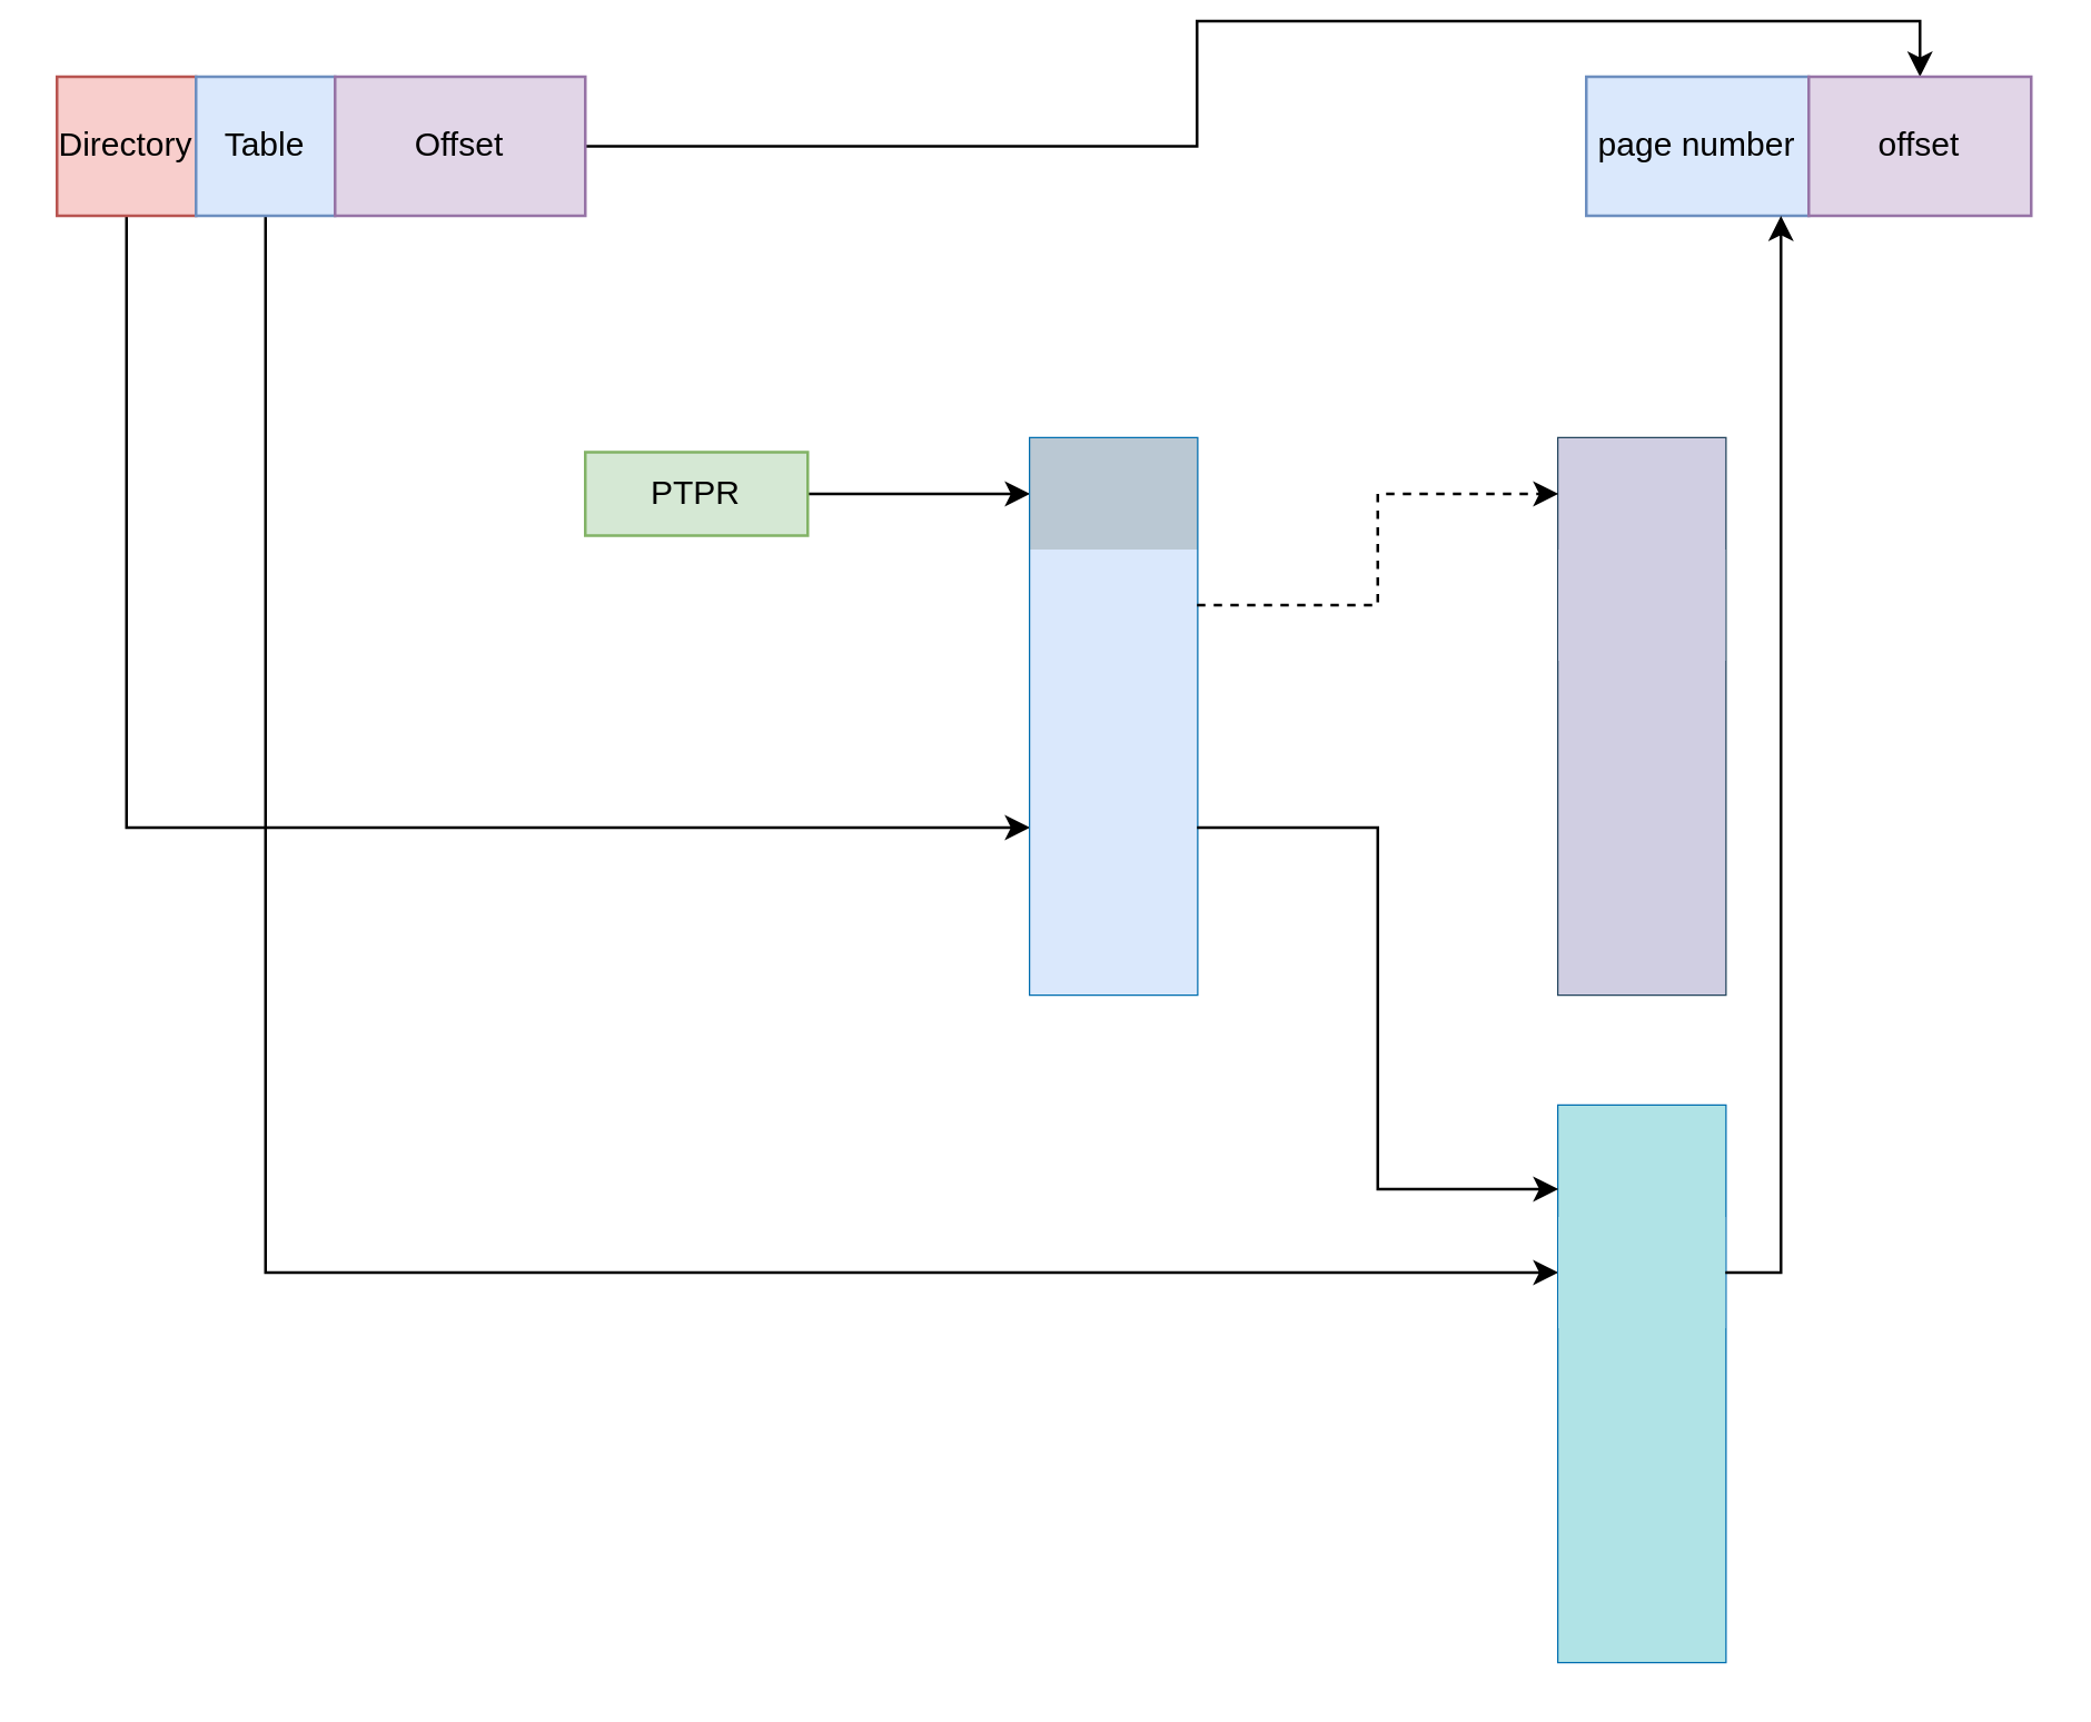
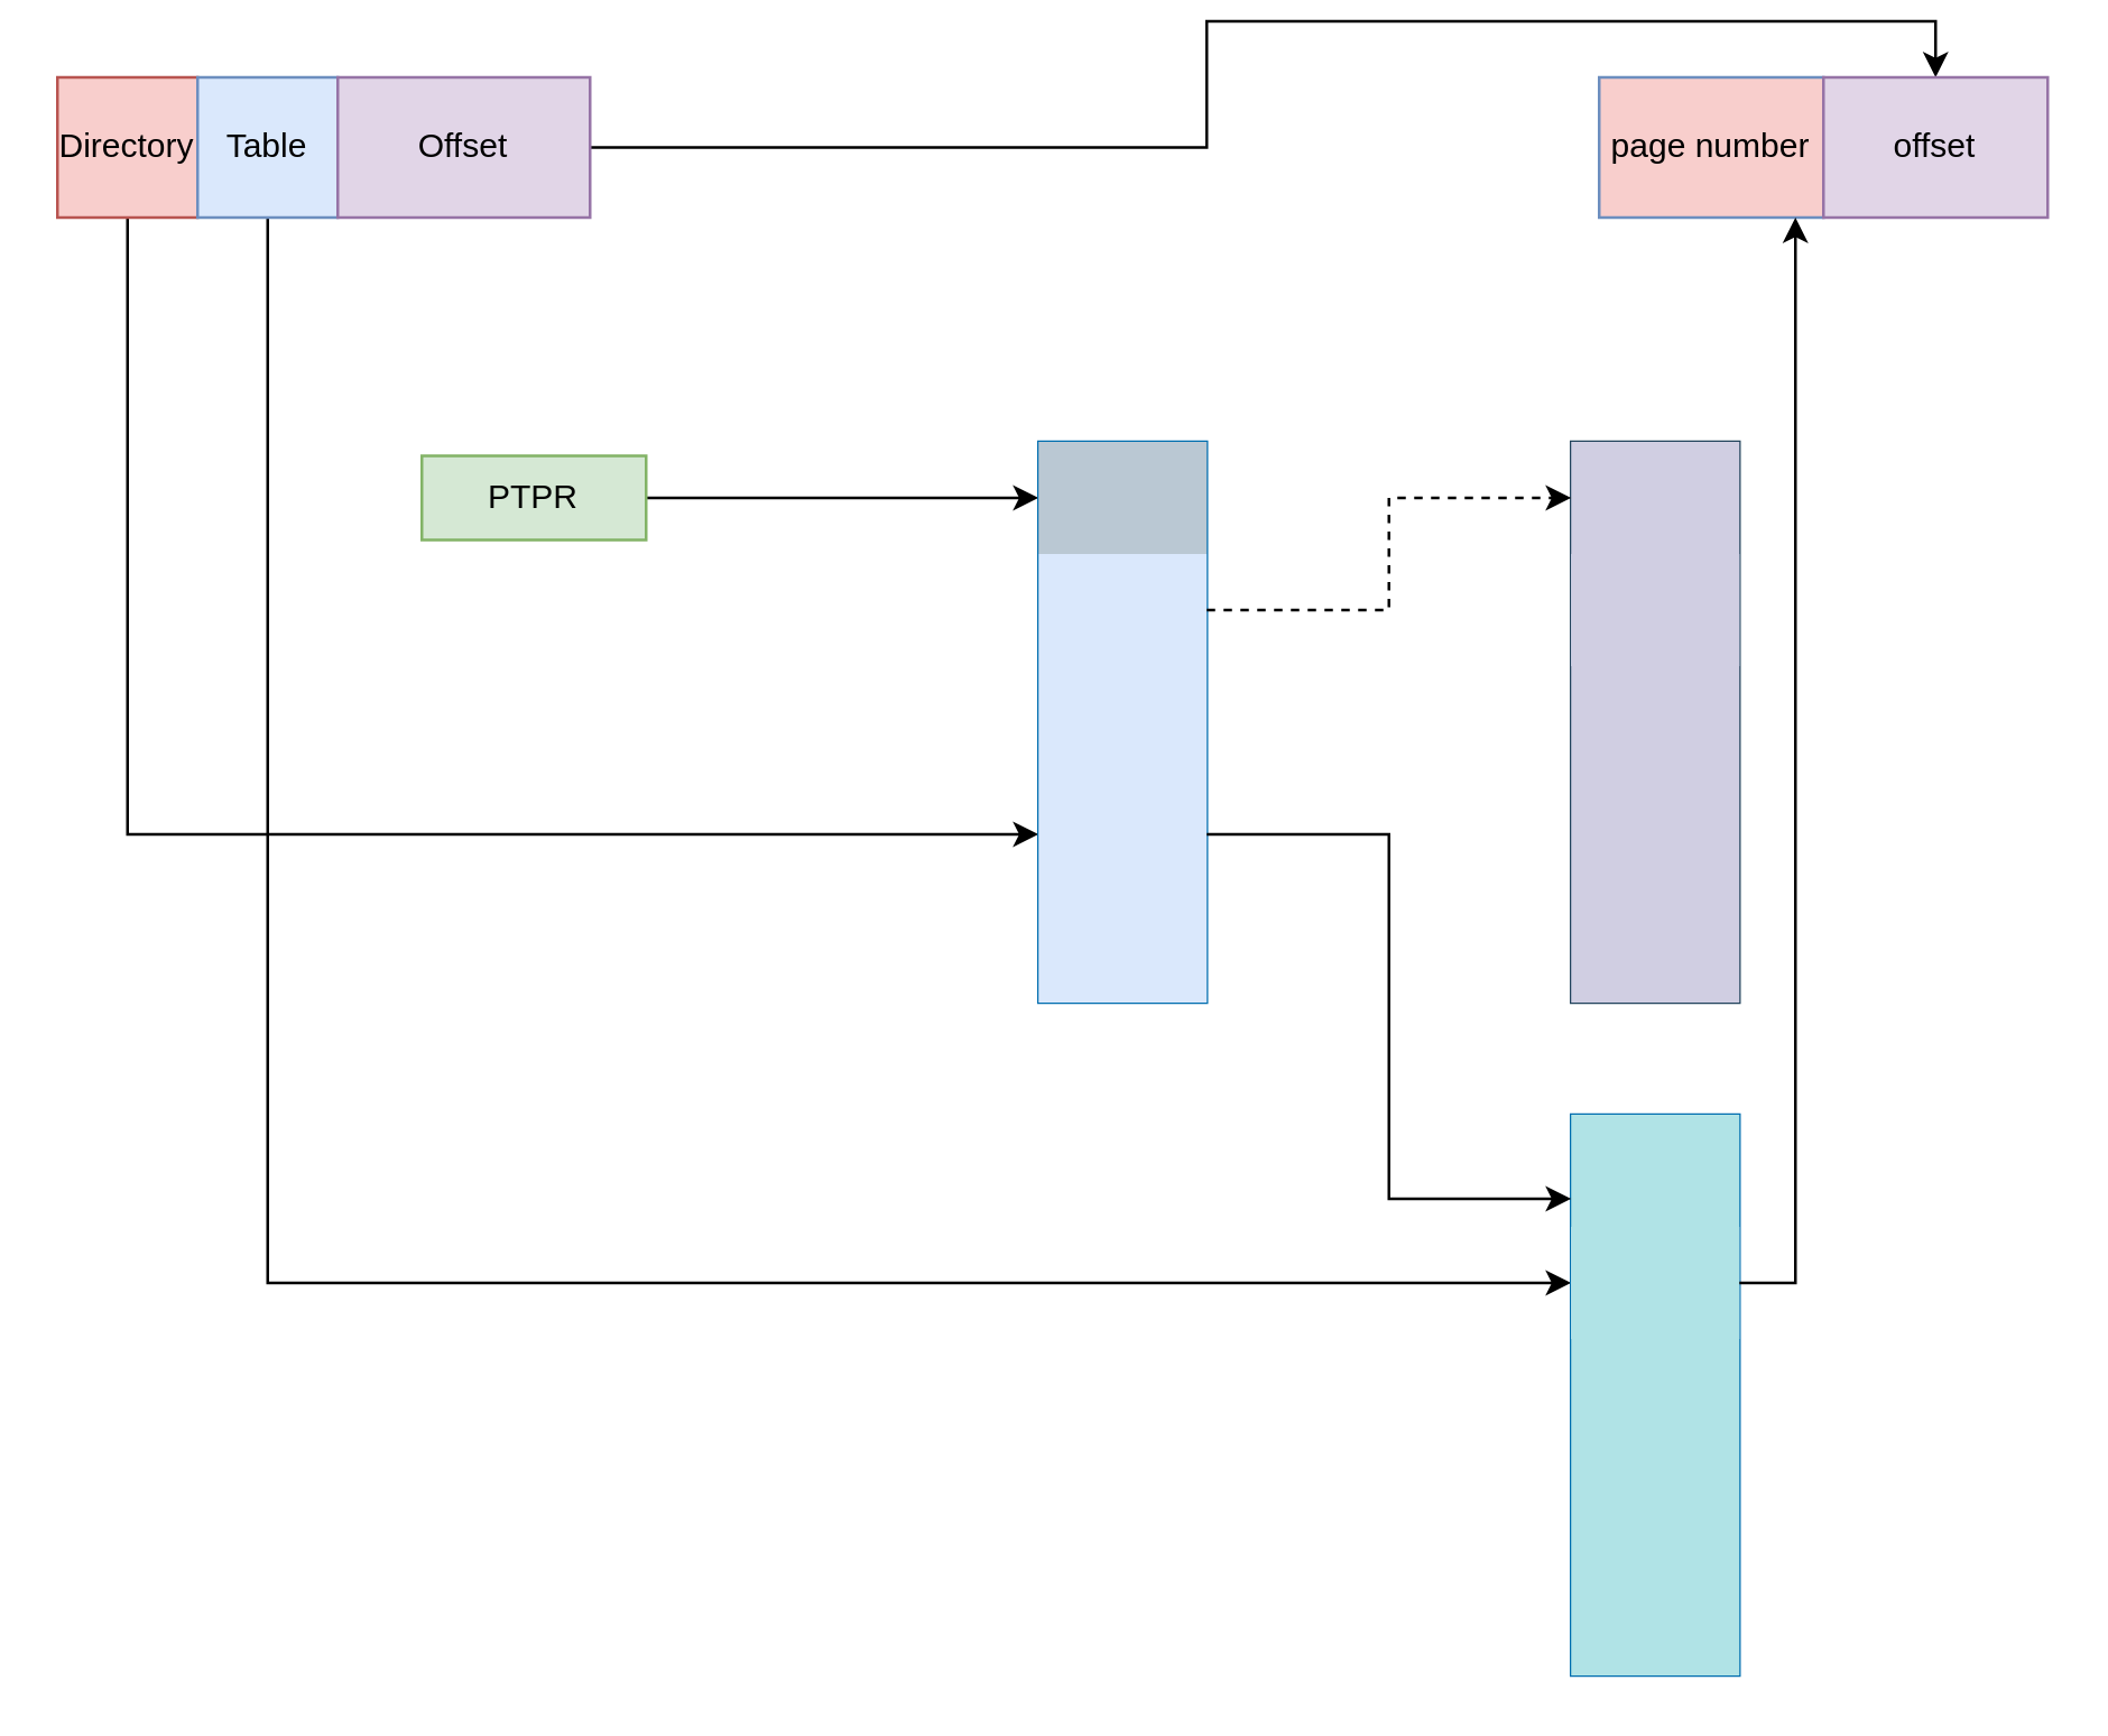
  <mxCell id="0" />
  <mxCell id="1" parent="0" />
  <mxCell id="2" style="edgeStyle=orthogonalEdgeStyle;rounded=0;orthogonalLoop=1;jettySize=auto;html=1;" edge="1" parent="1" source="3" target="17"><mxGeometry relative="1" as="geometry" /></mxCell>
  <mxCell id="3" value="Directory" style="rounded=0;whiteSpace=wrap;html=1;fillColor=#f8cecc;strokeColor=#b85450;" vertex="1" parent="1"><mxGeometry x="20" y="20" width="50" height="50" as="geometry" /></mxCell>
  <mxCell id="4" style="edgeStyle=orthogonalEdgeStyle;rounded=0;orthogonalLoop=1;jettySize=auto;html=1;" edge="1" parent="1" source="5" target="35"><mxGeometry relative="1" as="geometry" /></mxCell>
  <mxCell id="5" value="Table" style="rounded=0;whiteSpace=wrap;html=1;fillColor=#dae8fc;strokeColor=#6c8ebf;" vertex="1" parent="1"><mxGeometry x="70" y="20" width="50" height="50" as="geometry" /></mxCell>
  <mxCell id="6" style="edgeStyle=orthogonalEdgeStyle;rounded=0;orthogonalLoop=1;jettySize=auto;html=1;entryX=0.5;entryY=0;entryDx=0;entryDy=0;" edge="1" parent="1" source="7" target="46"><mxGeometry relative="1" as="geometry" /></mxCell>
  <mxCell id="7" value="Offset" style="rounded=0;whiteSpace=wrap;html=1;fillColor=#e1d5e7;strokeColor=#9673a6;" vertex="1" parent="1"><mxGeometry x="120" y="20" width="90" height="50" as="geometry" /></mxCell>
  <mxCell id="8" style="edgeStyle=orthogonalEdgeStyle;rounded=0;orthogonalLoop=1;jettySize=auto;html=1;" edge="1" parent="1" source="9" target="11"><mxGeometry relative="1" as="geometry" /></mxCell>
- <mxCell id="9" value="PTPR" style="rounded=0;whiteSpace=wrap;html=1;fillColor=#d5e8d4;strokeColor=#82b366;" vertex="1" parent="1"><mxGeometry x="210" y="155" width="80" height="30" as="geometry" /></mxCell>
+ <mxCell id="9" value="PTPR" style="rounded=0;whiteSpace=wrap;html=1;fillColor=#d5e8d4;strokeColor=#82b366;" vertex="1" parent="1"><mxGeometry x="150" y="155" width="80" height="30" as="geometry" /></mxCell>
  <mxCell id="10" value="" style="shape=table;html=1;whiteSpace=wrap;startSize=0;container=1;collapsible=0;childLayout=tableLayout;fillColor=#1ba1e2;strokeColor=#006EAF;fontColor=#ffffff;" vertex="1" parent="1"><mxGeometry x="370" y="150" width="60" height="200" as="geometry" /></mxCell>
  <mxCell id="11" value="" style="shape=partialRectangle;html=1;whiteSpace=wrap;collapsible=0;dropTarget=0;pointerEvents=0;fillColor=none;top=0;left=0;bottom=0;right=0;points=[[0,0.5],[1,0.5]];portConstraint=eastwest;" vertex="1" parent="10"><mxGeometry width="60" height="40" as="geometry" /></mxCell>
  <mxCell id="12" value="" style="shape=partialRectangle;html=1;whiteSpace=wrap;connectable=0;overflow=hidden;fillColor=#bac8d3;top=0;left=0;bottom=0;right=0;strokeColor=#23445d;" vertex="1" parent="11"><mxGeometry width="60" height="40" as="geometry" /></mxCell>
  <mxCell id="13" value="" style="shape=partialRectangle;html=1;whiteSpace=wrap;collapsible=0;dropTarget=0;pointerEvents=0;fillColor=#dae8fc;top=0;left=0;bottom=0;right=0;points=[[0,0.5],[1,0.5]];portConstraint=eastwest;strokeColor=#6c8ebf;" vertex="1" parent="10"><mxGeometry y="40" width="60" height="40" as="geometry" /></mxCell>
  <mxCell id="14" value="" style="shape=partialRectangle;html=1;whiteSpace=wrap;connectable=0;overflow=hidden;fillColor=none;top=0;left=0;bottom=0;right=0;" vertex="1" parent="13"><mxGeometry width="60" height="40" as="geometry" /></mxCell>
  <mxCell id="15" value="" style="shape=partialRectangle;html=1;whiteSpace=wrap;collapsible=0;dropTarget=0;pointerEvents=0;fillColor=none;top=0;left=0;bottom=0;right=0;points=[[0,0.5],[1,0.5]];portConstraint=eastwest;" vertex="1" parent="10"><mxGeometry y="80" width="60" height="40" as="geometry" /></mxCell>
  <mxCell id="16" value="" style="shape=partialRectangle;html=1;whiteSpace=wrap;connectable=0;overflow=hidden;fillColor=#dae8fc;top=0;left=0;bottom=0;right=0;strokeColor=#6c8ebf;" vertex="1" parent="15"><mxGeometry width="60" height="40" as="geometry" /></mxCell>
  <mxCell id="17" value="" style="shape=partialRectangle;html=1;whiteSpace=wrap;collapsible=0;dropTarget=0;pointerEvents=0;fillColor=none;top=0;left=0;bottom=0;right=0;points=[[0,0.5],[1,0.5]];portConstraint=eastwest;" vertex="1" parent="10"><mxGeometry y="120" width="60" height="40" as="geometry" /></mxCell>
  <mxCell id="18" value="" style="shape=partialRectangle;html=1;whiteSpace=wrap;connectable=0;overflow=hidden;fillColor=#dae8fc;top=0;left=0;bottom=0;right=0;strokeColor=#6c8ebf;" vertex="1" parent="17"><mxGeometry width="60" height="40" as="geometry" /></mxCell>
  <mxCell id="19" value="" style="shape=partialRectangle;html=1;whiteSpace=wrap;collapsible=0;dropTarget=0;pointerEvents=0;fillColor=none;top=0;left=0;bottom=0;right=0;points=[[0,0.5],[1,0.5]];portConstraint=eastwest;" vertex="1" parent="10"><mxGeometry y="160" width="60" height="40" as="geometry" /></mxCell>
  <mxCell id="20" value="" style="shape=partialRectangle;html=1;whiteSpace=wrap;connectable=0;overflow=hidden;fillColor=#dae8fc;top=0;left=0;bottom=0;right=0;strokeColor=#6c8ebf;" vertex="1" parent="19"><mxGeometry width="60" height="40" as="geometry" /></mxCell>
  <mxCell id="21" value="" style="shape=table;html=1;whiteSpace=wrap;startSize=0;container=1;collapsible=0;childLayout=tableLayout;fillColor=#bac8d3;strokeColor=#23445d;" vertex="1" parent="1"><mxGeometry x="560" y="150" width="60" height="200" as="geometry" /></mxCell>
  <mxCell id="22" value="" style="shape=partialRectangle;html=1;whiteSpace=wrap;collapsible=0;dropTarget=0;pointerEvents=0;fillColor=none;top=0;left=0;bottom=0;right=0;points=[[0,0.5],[1,0.5]];portConstraint=eastwest;" vertex="1" parent="21"><mxGeometry width="60" height="40" as="geometry" /></mxCell>
  <mxCell id="23" value="" style="shape=partialRectangle;html=1;whiteSpace=wrap;connectable=0;overflow=hidden;fillColor=#d0cee2;top=0;left=0;bottom=0;right=0;strokeColor=#56517e;" vertex="1" parent="22"><mxGeometry width="60" height="40" as="geometry" /></mxCell>
  <mxCell id="24" value="" style="shape=partialRectangle;html=1;whiteSpace=wrap;collapsible=0;dropTarget=0;pointerEvents=0;fillColor=#dae8fc;top=0;left=0;bottom=0;right=0;points=[[0,0.5],[1,0.5]];portConstraint=eastwest;strokeColor=#6c8ebf;" vertex="1" parent="21"><mxGeometry y="40" width="60" height="40" as="geometry" /></mxCell>
  <mxCell id="25" value="" style="shape=partialRectangle;html=1;whiteSpace=wrap;connectable=0;overflow=hidden;fillColor=#d0cee2;top=0;left=0;bottom=0;right=0;strokeColor=#56517e;" vertex="1" parent="24"><mxGeometry width="60" height="40" as="geometry" /></mxCell>
  <mxCell id="26" value="" style="shape=partialRectangle;html=1;whiteSpace=wrap;collapsible=0;dropTarget=0;pointerEvents=0;fillColor=none;top=0;left=0;bottom=0;right=0;points=[[0,0.5],[1,0.5]];portConstraint=eastwest;" vertex="1" parent="21"><mxGeometry y="80" width="60" height="40" as="geometry" /></mxCell>
  <mxCell id="27" value="" style="shape=partialRectangle;html=1;whiteSpace=wrap;connectable=0;overflow=hidden;fillColor=#d0cee2;top=0;left=0;bottom=0;right=0;strokeColor=#56517e;" vertex="1" parent="26"><mxGeometry width="60" height="40" as="geometry" /></mxCell>
  <mxCell id="28" value="" style="shape=partialRectangle;html=1;whiteSpace=wrap;collapsible=0;dropTarget=0;pointerEvents=0;fillColor=none;top=0;left=0;bottom=0;right=0;points=[[0,0.5],[1,0.5]];portConstraint=eastwest;" vertex="1" parent="21"><mxGeometry y="120" width="60" height="40" as="geometry" /></mxCell>
  <mxCell id="29" value="" style="shape=partialRectangle;html=1;whiteSpace=wrap;connectable=0;overflow=hidden;fillColor=#d0cee2;top=0;left=0;bottom=0;right=0;strokeColor=#56517e;" vertex="1" parent="28"><mxGeometry width="60" height="40" as="geometry" /></mxCell>
  <mxCell id="30" value="" style="shape=partialRectangle;html=1;whiteSpace=wrap;collapsible=0;dropTarget=0;pointerEvents=0;fillColor=none;top=0;left=0;bottom=0;right=0;points=[[0,0.5],[1,0.5]];portConstraint=eastwest;" vertex="1" parent="21"><mxGeometry y="160" width="60" height="40" as="geometry" /></mxCell>
  <mxCell id="31" value="" style="shape=partialRectangle;html=1;whiteSpace=wrap;connectable=0;overflow=hidden;fillColor=#d0cee2;top=0;left=0;bottom=0;right=0;strokeColor=#56517e;" vertex="1" parent="30"><mxGeometry width="60" height="40" as="geometry" /></mxCell>
  <mxCell id="32" value="" style="shape=table;html=1;whiteSpace=wrap;startSize=0;container=1;collapsible=0;childLayout=tableLayout;fillColor=#1ba1e2;strokeColor=#006EAF;fontColor=#ffffff;" vertex="1" parent="1"><mxGeometry x="560" y="390" width="60" height="200" as="geometry" /></mxCell>
  <mxCell id="33" value="" style="shape=partialRectangle;html=1;whiteSpace=wrap;collapsible=0;dropTarget=0;pointerEvents=0;fillColor=none;top=0;left=0;bottom=0;right=0;points=[[0,0.5],[1,0.5]];portConstraint=eastwest;" vertex="1" parent="32"><mxGeometry width="60" height="40" as="geometry" /></mxCell>
  <mxCell id="34" value="" style="shape=partialRectangle;html=1;whiteSpace=wrap;connectable=0;overflow=hidden;fillColor=#b0e3e6;top=0;left=0;bottom=0;right=0;strokeColor=#0e8088;" vertex="1" parent="33"><mxGeometry width="60" height="40" as="geometry" /></mxCell>
  <mxCell id="35" value="" style="shape=partialRectangle;html=1;whiteSpace=wrap;collapsible=0;dropTarget=0;pointerEvents=0;fillColor=#dae8fc;top=0;left=0;bottom=0;right=0;points=[[0,0.5],[1,0.5]];portConstraint=eastwest;strokeColor=#6c8ebf;" vertex="1" parent="32"><mxGeometry y="40" width="60" height="40" as="geometry" /></mxCell>
  <mxCell id="36" value="" style="shape=partialRectangle;html=1;whiteSpace=wrap;connectable=0;overflow=hidden;fillColor=#b0e3e6;top=0;left=0;bottom=0;right=0;strokeColor=#0e8088;" vertex="1" parent="35"><mxGeometry width="60" height="40" as="geometry" /></mxCell>
  <mxCell id="37" value="" style="shape=partialRectangle;html=1;whiteSpace=wrap;collapsible=0;dropTarget=0;pointerEvents=0;fillColor=none;top=0;left=0;bottom=0;right=0;points=[[0,0.5],[1,0.5]];portConstraint=eastwest;" vertex="1" parent="32"><mxGeometry y="80" width="60" height="40" as="geometry" /></mxCell>
  <mxCell id="38" value="" style="shape=partialRectangle;html=1;whiteSpace=wrap;connectable=0;overflow=hidden;fillColor=#b0e3e6;top=0;left=0;bottom=0;right=0;strokeColor=#0e8088;" vertex="1" parent="37"><mxGeometry width="60" height="40" as="geometry" /></mxCell>
  <mxCell id="39" value="" style="shape=partialRectangle;html=1;whiteSpace=wrap;collapsible=0;dropTarget=0;pointerEvents=0;fillColor=none;top=0;left=0;bottom=0;right=0;points=[[0,0.5],[1,0.5]];portConstraint=eastwest;" vertex="1" parent="32"><mxGeometry y="120" width="60" height="40" as="geometry" /></mxCell>
  <mxCell id="40" value="" style="shape=partialRectangle;html=1;whiteSpace=wrap;connectable=0;overflow=hidden;fillColor=#b0e3e6;top=0;left=0;bottom=0;right=0;strokeColor=#0e8088;" vertex="1" parent="39"><mxGeometry width="60" height="40" as="geometry" /></mxCell>
  <mxCell id="41" value="" style="shape=partialRectangle;html=1;whiteSpace=wrap;collapsible=0;dropTarget=0;pointerEvents=0;fillColor=none;top=0;left=0;bottom=0;right=0;points=[[0,0.5],[1,0.5]];portConstraint=eastwest;" vertex="1" parent="32"><mxGeometry y="160" width="60" height="40" as="geometry" /></mxCell>
  <mxCell id="42" value="" style="shape=partialRectangle;html=1;whiteSpace=wrap;connectable=0;overflow=hidden;fillColor=#b0e3e6;top=0;left=0;bottom=0;right=0;strokeColor=#0e8088;" vertex="1" parent="41"><mxGeometry width="60" height="40" as="geometry" /></mxCell>
  <mxCell id="43" style="edgeStyle=orthogonalEdgeStyle;rounded=0;orthogonalLoop=1;jettySize=auto;html=1;entryX=0;entryY=0.75;entryDx=0;entryDy=0;entryPerimeter=0;" edge="1" parent="1" source="17" target="33"><mxGeometry relative="1" as="geometry" /></mxCell>
  <mxCell id="44" style="edgeStyle=orthogonalEdgeStyle;rounded=0;orthogonalLoop=1;jettySize=auto;html=1;dashed=1;" edge="1" parent="1" source="13" target="22"><mxGeometry relative="1" as="geometry" /></mxCell>
- <mxCell id="45" value="page number" style="rounded=0;whiteSpace=wrap;html=1;fillColor=#dae8fc;strokeColor=#6c8ebf;" vertex="1" parent="1"><mxGeometry x="570" y="20" width="80" height="50" as="geometry" /></mxCell>
+ <mxCell id="45" value="page number" style="rounded=0;whiteSpace=wrap;html=1;fillColor=#f8cecc;strokeColor=#6c8ebf;" vertex="1" parent="1"><mxGeometry x="570" y="20" width="80" height="50" as="geometry" /></mxCell>
  <mxCell id="46" value="offset" style="rounded=0;whiteSpace=wrap;html=1;fillColor=#e1d5e7;strokeColor=#9673a6;" vertex="1" parent="1"><mxGeometry x="650" y="20" width="80" height="50" as="geometry" /></mxCell>
  <mxCell id="47" style="edgeStyle=orthogonalEdgeStyle;rounded=0;orthogonalLoop=1;jettySize=auto;html=1;" edge="1" parent="1" source="35"><mxGeometry relative="1" as="geometry"><mxPoint x="640" y="70" as="targetPoint" /><Array as="points"><mxPoint x="640" y="450" /><mxPoint x="640" y="70" /></Array></mxGeometry></mxCell>
